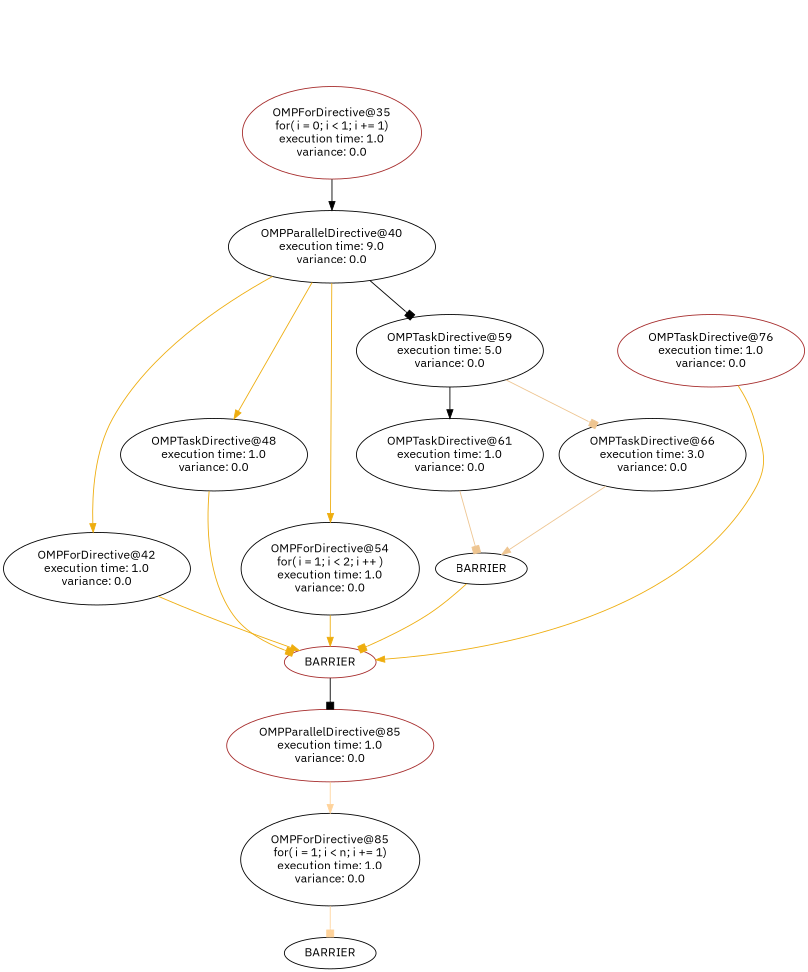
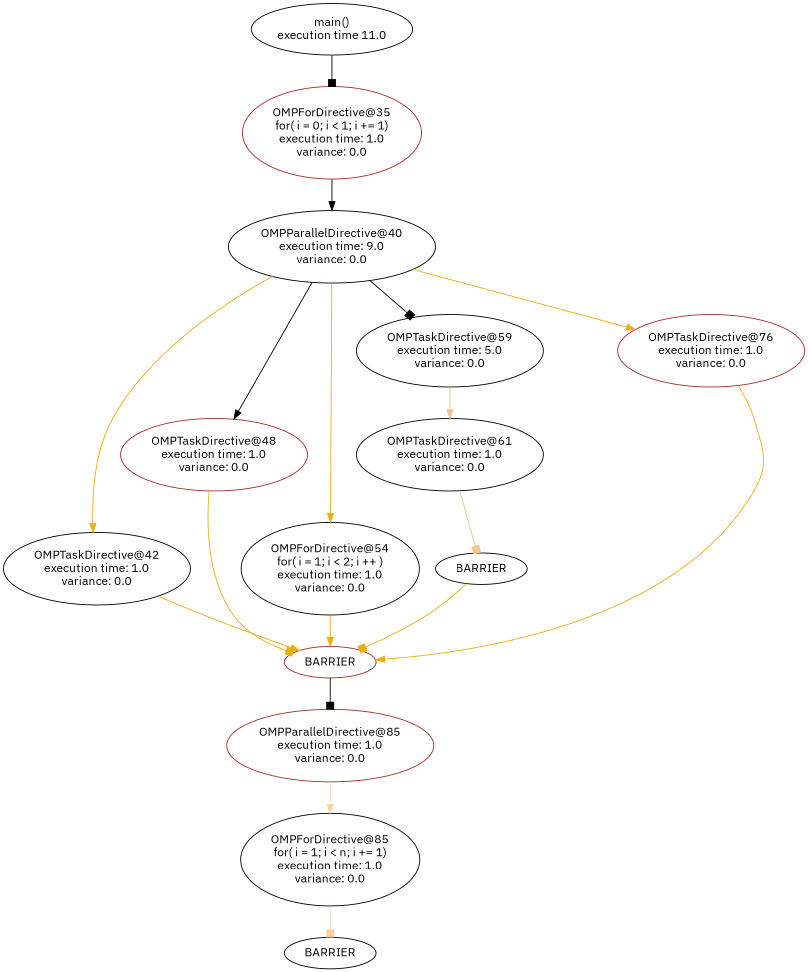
  digraph {
    fontname="IBM Plex Sans"
    node [color=black fontname="IBM Plex Sans" root=28]
    edge [arrowhead=normal fontname="IBM Plex Sans" color=darkgoldenrod2]
+   n1 [height=0.8171 label="main()\nexecution time 11.0" width=2.4764]
    n2 [color=brown height=1.4771 label="OMPForDirective@35\nfor( i = 0; i < 1; i += 1)\nexecution time: 1.0\nvariance: 0.0" width=2.8425]
    n3 [height=1.1471 label="OMPParallelDirective@40\nexecution time: 9.0\nvariance: 0.0" width=3.2896]
-   n4 [height=1.1471 label="OMPForDirective@42\nexecution time: 1.0\nvariance: 0.0" width=2.9745]
-   n5 [height=1.1471 label="OMPTaskDirective@48\nexecution time: 1.0\nvariance: 0.0" width=2.9745]
+   n4 [height=1.1471 label="OMPTaskDirective@42\nexecution time: 1.0\nvariance: 0.0" width=2.9745]
+   n5 [color=brown height=1.1471 label="OMPTaskDirective@48\nexecution time: 1.0\nvariance: 0.0" width=2.9745]
    n6 [height=1.4771 label="OMPForDirective@54\nfor( i = 1; i < 2; i ++ )\nexecution time: 1.0\nvariance: 0.0" width=2.8384]
    n7 [height=1.1471 label="OMPTaskDirective@59\nexecution time: 5.0\nvariance: 0.0" width=2.9745]
    n8 [color=brown height=1.1471 label="OMPTaskDirective@76\nexecution time: 1.0\nvariance: 0.0" width=2.9745]
    n9 [color=brown height=0.5 label=BARRIER width=1.4568]
    n10 [height=1.1471 label="OMPTaskDirective@61\nexecution time: 1.0\nvariance: 0.0" width=2.9745]
-   n11 [height=1.1471 label="OMPTaskDirective@66\nexecution time: 3.0\nvariance: 0.0" width=2.9745]
    n12 [color=brown height=1.1471 label="OMPParallelDirective@85\nexecution time: 1.0\nvariance: 0.0" width=3.2896]
    n13 [height=0.5 label=BARRIER width=1.4568]
    n14 [height=1.4771 label="OMPForDirective@85\nfor( i = 1; i < n; i += 1)\nexecution time: 1.0\nvariance: 0.0" width=2.8425]
    n15 [height=0.5 label=BARRIER width=1.4568]
+   n1 -> n2 [arrowhead=box color=""]
    n2 -> n3 [color=""]
    n3 -> n4
-   n3 -> n5
+   n3 -> n5 [color=black]
    n3 -> n6
    n3 -> n7 [arrowhead=box color=black]
+   n3 -> n8
    n4 -> n9
    n5 -> n9 [arrowhead=box]
    n6 -> n9
-   n7 -> n10 [color=black]
-   n7 -> n11 [arrowhead=box color=burlywood2]
+   n7 -> n10 [color=burlywood2]
    n8 -> n9
    n9 -> n12 [arrowhead=box color=""]
    n10 -> n13 [arrowhead=box color=burlywood2]
-   n11 -> n13 [color=burlywood2]
    n12 -> n14 [color=burlywood1]
    n13 -> n9 [arrowhead=box]
    n14 -> n15 [arrowhead=box color=burlywood1]
  }
